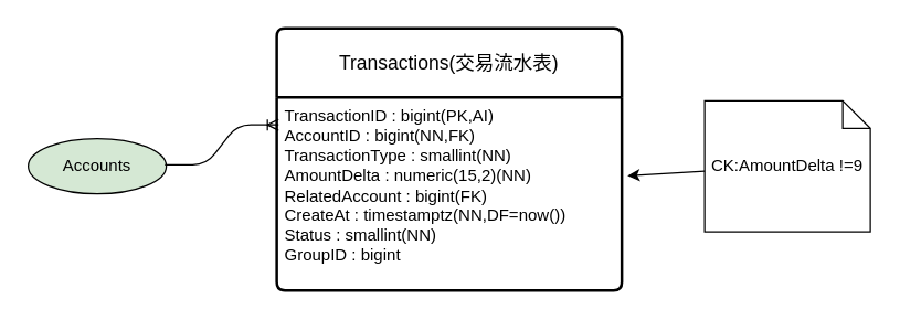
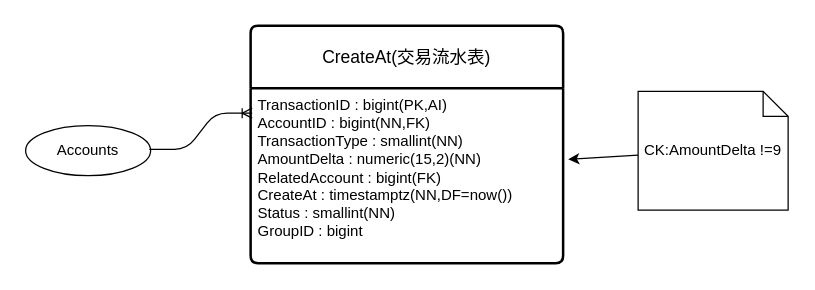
  <mxCell id="0" />
  <mxCell id="1" parent="0" />
- <mxCell id="2" value="Transactions(交易流水表)" style="swimlane;childLayout=stackLayout;horizontal=1;startSize=50;horizontalStack=0;rounded=1;fontSize=14;fontStyle=0;strokeWidth=2;resizeParent=0;resizeLast=1;shadow=0;dashed=0;align=center;arcSize=4;whiteSpace=wrap;html=1;" vertex="1" parent="1"><mxGeometry x="200" y="20" width="250" height="190" as="geometry" /></mxCell>
+ <mxCell id="2" value="CreateAt(交易流水表)" style="swimlane;childLayout=stackLayout;horizontal=1;startSize=50;horizontalStack=0;rounded=1;fontSize=14;fontStyle=0;strokeWidth=2;resizeParent=0;resizeLast=1;shadow=0;dashed=0;align=center;arcSize=4;whiteSpace=wrap;html=1;" vertex="1" parent="1"><mxGeometry x="200" y="20" width="250" height="190" as="geometry" /></mxCell>
  <mxCell id="3" value="TransactionID : bigint(PK,AI)&lt;br&gt;AccountID : bigint(NN,FK)&lt;div&gt;&lt;div&gt;TransactionType : smallint(NN)&lt;/div&gt;&lt;div&gt;AmountDelta : numeric(15,2)(NN)&lt;/div&gt;&lt;div&gt;RelatedAccount : bigint(FK)&lt;/div&gt;&lt;div&gt;CreateAt : timestamptz(NN,DF=now())&lt;/div&gt;&lt;div&gt;Status : smallint(NN)&lt;/div&gt;&lt;/div&gt;&lt;div&gt;GroupID : bigint&lt;/div&gt;" style="align=left;strokeColor=none;fillColor=none;spacingLeft=4;fontSize=12;verticalAlign=top;resizable=0;rotatable=0;part=1;html=1;" vertex="1" parent="2"><mxGeometry y="50" width="250" height="140" as="geometry" /></mxCell>
  <mxCell id="4" style="edgeStyle=none;html=1;entryX=0.5;entryY=1;entryDx=0;entryDy=0;" edge="1" parent="1"><mxGeometry relative="1" as="geometry"><mxPoint x="575" y="160" as="targetPoint" /></mxGeometry></mxCell>
- <mxCell id="5" value="Accounts" style="ellipse;whiteSpace=wrap;html=1;align=center;fillColor=#d5e8d4;" vertex="1" parent="1"><mxGeometry x="20" y="100" width="100" height="40" as="geometry" /></mxCell>
+ <mxCell id="5" value="Accounts" style="ellipse;whiteSpace=wrap;html=1;align=center;" vertex="1" parent="1"><mxGeometry x="20" y="100" width="100" height="40" as="geometry" /></mxCell>
  <mxCell id="6" value="" style="edgeStyle=entityRelationEdgeStyle;fontSize=12;html=1;endArrow=ERoneToMany;entryX=0.005;entryY=0.143;entryDx=0;entryDy=0;entryPerimeter=0;" edge="1" parent="1" target="3"><mxGeometry width="100" height="100" relative="1" as="geometry"><mxPoint x="119" y="119" as="sourcePoint" /><mxPoint x="230" y="10" as="targetPoint" /></mxGeometry></mxCell>
  <mxCell id="7" value="CK:AmountDelta !=9" style="shape=note;size=20;whiteSpace=wrap;html=1;" vertex="1" parent="1"><mxGeometry x="510" y="72.5" width="120" height="95" as="geometry" /></mxCell>
  <mxCell id="8" style="edgeStyle=none;html=1;entryX=1.016;entryY=0.407;entryDx=0;entryDy=0;entryPerimeter=0;" edge="1" parent="1" source="7" target="3"><mxGeometry relative="1" as="geometry" /></mxCell>
